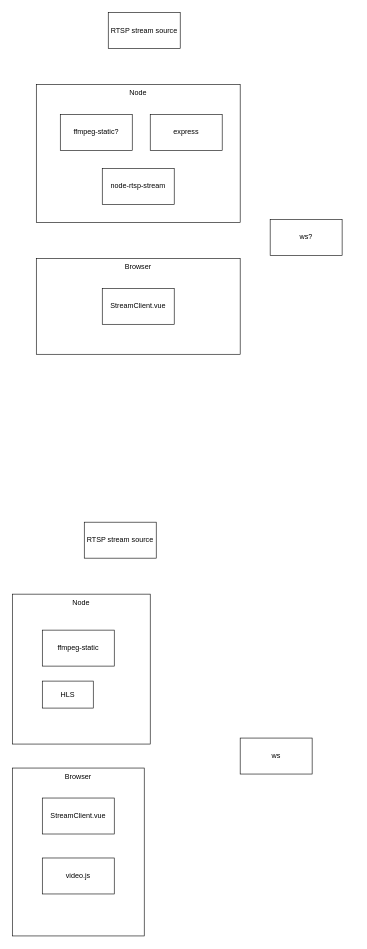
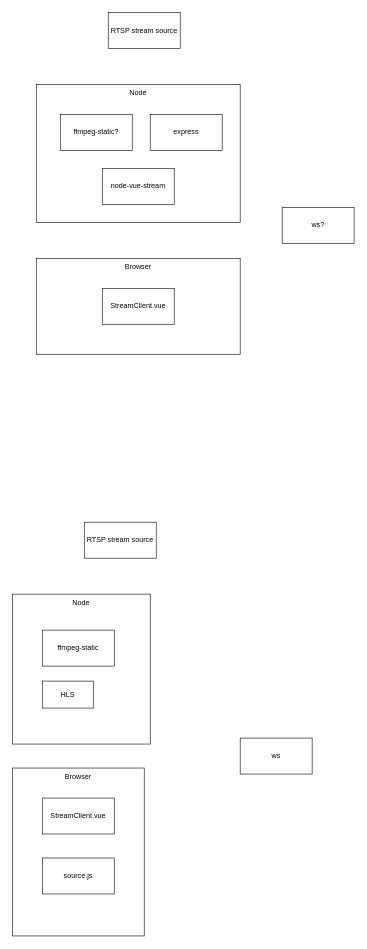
  <mxCell id="0" />
  <mxCell id="1" parent="0" />
  <mxCell id="2" value="Node" style="rounded=0;whiteSpace=wrap;html=1;horizontal=1;verticalAlign=top;" parent="1" vertex="1"><mxGeometry x="60" y="140" width="340" height="230" as="geometry" /></mxCell>
  <mxCell id="3" value="ffmpeg-static?" style="rounded=0;whiteSpace=wrap;html=1;" parent="1" vertex="1"><mxGeometry x="100" y="190" width="120" height="60" as="geometry" /></mxCell>
  <mxCell id="4" value="RTSP stream source" style="rounded=0;whiteSpace=wrap;html=1;" parent="1" vertex="1"><mxGeometry x="180" y="20" width="120" height="60" as="geometry" /></mxCell>
  <mxCell id="5" value="express" style="rounded=0;whiteSpace=wrap;html=1;" parent="1" vertex="1"><mxGeometry x="250" y="190" width="120" height="60" as="geometry" /></mxCell>
  <mxCell id="6" value="Browser" style="rounded=0;whiteSpace=wrap;html=1;horizontal=1;verticalAlign=top;" parent="1" vertex="1"><mxGeometry x="60" y="430" width="340" height="160" as="geometry" /></mxCell>
  <mxCell id="7" value="StreamClient.vue" style="rounded=0;whiteSpace=wrap;html=1;" parent="1" vertex="1"><mxGeometry x="170" y="480" width="120" height="60" as="geometry" /></mxCell>
- <mxCell id="8" value="ws?" style="rounded=0;whiteSpace=wrap;html=1;" parent="1" vertex="1"><mxGeometry x="450" y="365" width="120" height="60" as="geometry" /></mxCell>
- <mxCell id="9" value="node-rtsp-stream" style="rounded=0;whiteSpace=wrap;html=1;" parent="1" vertex="1"><mxGeometry x="170" y="280" width="120" height="60" as="geometry" /></mxCell>
+ <mxCell id="8" value="ws?" style="rounded=0;whiteSpace=wrap;html=1;" parent="1" vertex="1"><mxGeometry x="470" y="345" width="120" height="60" as="geometry" /></mxCell>
+ <mxCell id="9" value="node-vue-stream" style="rounded=0;whiteSpace=wrap;html=1;" parent="1" vertex="1"><mxGeometry x="170" y="280" width="120" height="60" as="geometry" /></mxCell>
  <mxCell id="10" value="Node" style="rounded=0;whiteSpace=wrap;html=1;horizontal=1;verticalAlign=top;" vertex="1" parent="1"><mxGeometry x="20" y="990" width="230" height="250" as="geometry" /></mxCell>
  <mxCell id="11" value="ffmpeg-static" style="rounded=0;whiteSpace=wrap;html=1;" vertex="1" parent="1"><mxGeometry x="70" y="1050" width="120" height="60" as="geometry" /></mxCell>
  <mxCell id="12" value="RTSP stream source" style="rounded=0;whiteSpace=wrap;html=1;" vertex="1" parent="1"><mxGeometry x="140" y="870" width="120" height="60" as="geometry" /></mxCell>
  <mxCell id="13" value="Browser" style="rounded=0;whiteSpace=wrap;html=1;horizontal=1;verticalAlign=top;" vertex="1" parent="1"><mxGeometry x="20" y="1280" width="220" height="280" as="geometry" /></mxCell>
  <mxCell id="14" value="StreamClient.vue" style="rounded=0;whiteSpace=wrap;html=1;" vertex="1" parent="1"><mxGeometry x="70" y="1330" width="120" height="60" as="geometry" /></mxCell>
  <mxCell id="15" value="HLS" style="rounded=0;whiteSpace=wrap;html=1;" vertex="1" parent="1"><mxGeometry x="70" y="1135" width="85" height="45" as="geometry" /></mxCell>
- <mxCell id="16" value="video.js" style="rounded=0;whiteSpace=wrap;html=1;" vertex="1" parent="1"><mxGeometry x="70" y="1430" width="120" height="60" as="geometry" /></mxCell>
+ <mxCell id="16" value="source.js" style="rounded=0;whiteSpace=wrap;html=1;" vertex="1" parent="1"><mxGeometry x="70" y="1430" width="120" height="60" as="geometry" /></mxCell>
  <mxCell id="17" value="ws" style="rounded=0;whiteSpace=wrap;html=1;" vertex="1" parent="1"><mxGeometry x="400" y="1230" width="120" height="60" as="geometry" /></mxCell>
